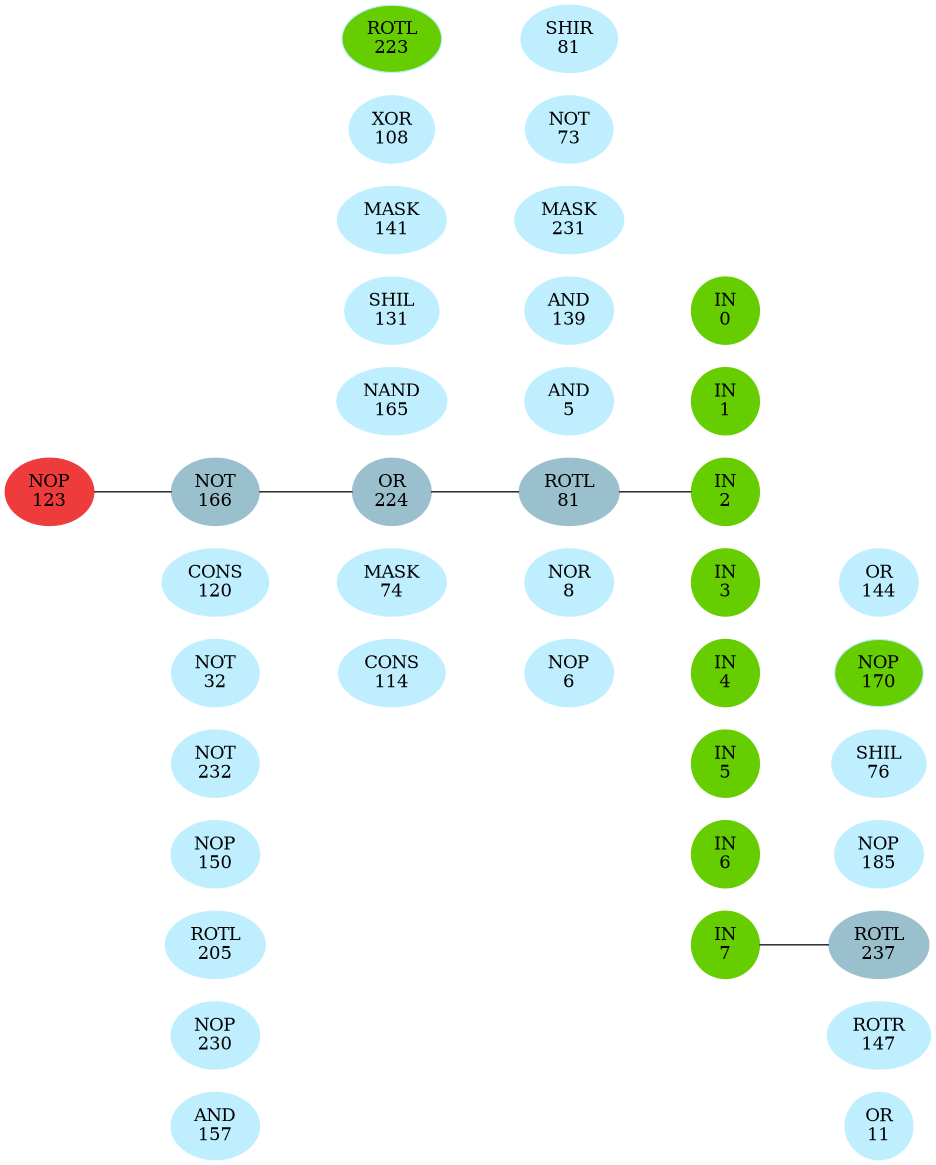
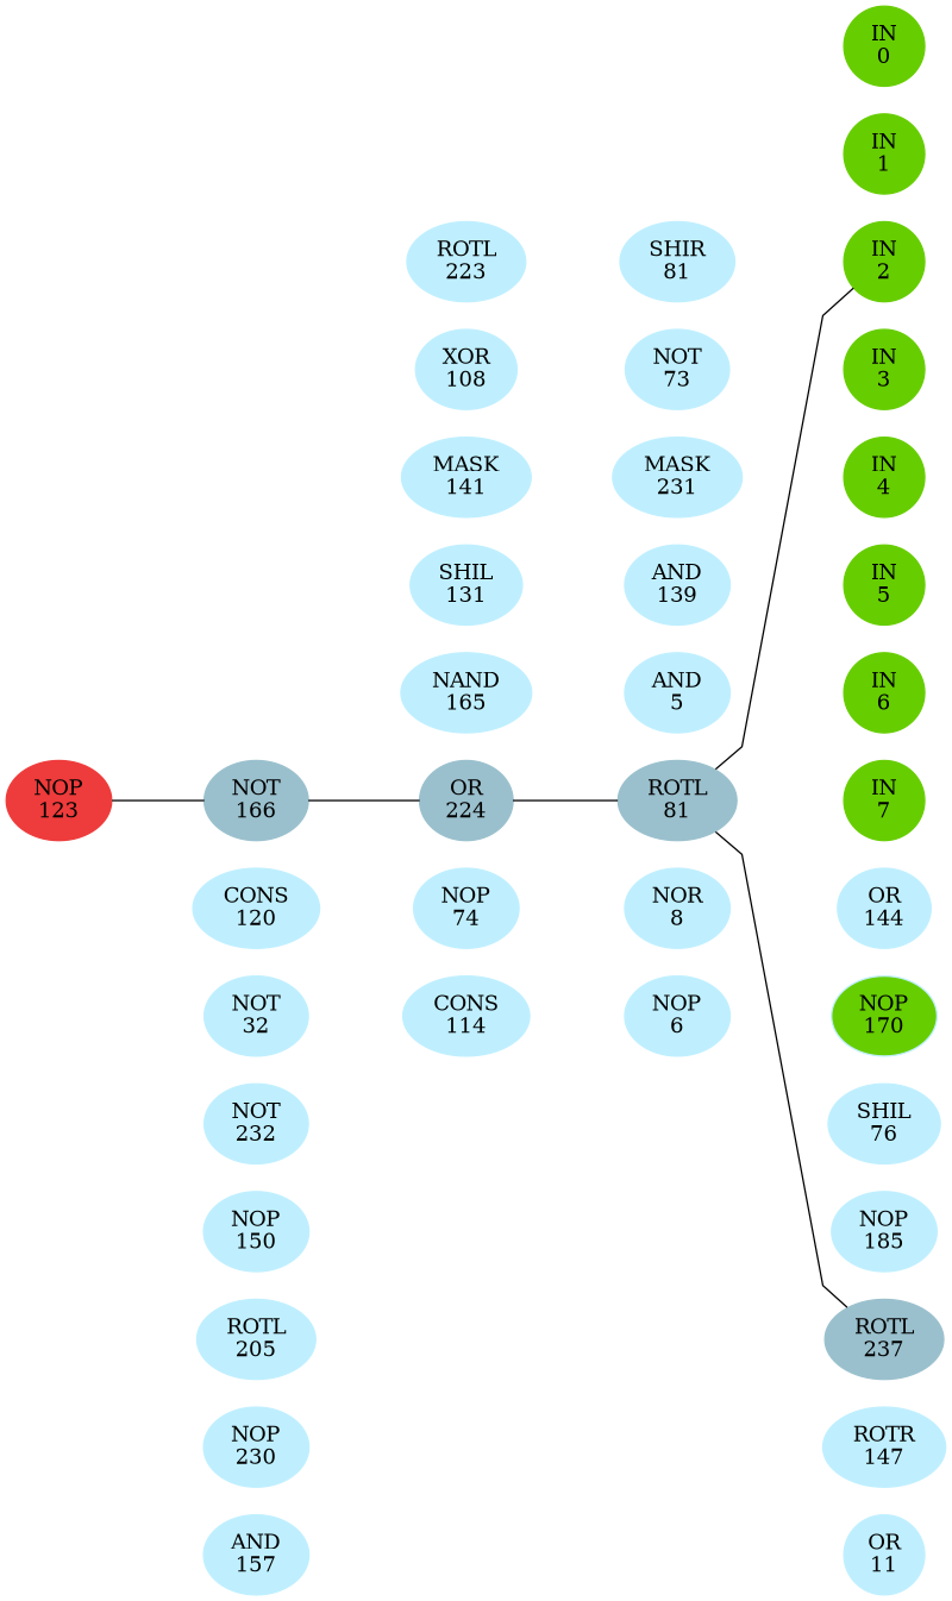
  graph {
    ordering=out
    rankdir=LR
    ranksep=0.75
    splines=polyline
    node [color=lightblue1 style=filled]
    edge [style=invis]
    n1 [color=chartreuse3 label="IN\n0"]
    n2 [color=chartreuse3 label="IN\n1"]
    n3 [color=chartreuse3 label="IN\n2"]
    n4 [color=chartreuse3 label="IN\n3"]
    n5 [color=chartreuse3 label="IN\n4"]
    n6 [color=chartreuse3 label="IN\n5"]
    n7 [color=chartreuse3 label="IN\n6"]
    n8 [color=chartreuse3 label="IN\n7"]
    n9 [label="OR\n144"]
    n10 [fillcolor=chartreuse3 label="NOP\n170"]
    n11 [label="SHIL\n76"]
    n12 [label="NOP\n185"]
    n13 [color=lightblue3 label="ROTL\n237"]
    n14 [label="ROTR\n147"]
    n15 [label="OR\n11"]
    n16 [label="SHIR\n81"]
    n17 [label="NOT\n73"]
    n18 [label="MASK\n231"]
    n19 [label="AND\n139"]
    n20 [label="AND\n5"]
    n21 [color=lightblue3 label="ROTL\n81"]
    n22 [label="NOR\n8"]
    n23 [label="NOP\n6"]
-   n24 [label="ROTL\n223" fillcolor=chartreuse3]
+   n24 [label="ROTL\n223"]
    n25 [label="XOR\n108"]
    n26 [label="MASK\n141"]
    n27 [label="SHIL\n131"]
    n28 [label="NAND\n165"]
    n29 [color=lightblue3 label="OR\n224"]
-   n30 [label="MASK\n74"]
+   n30 [label="NOP\n74"]
    n31 [label="CONS\n114"]
    n32 [color=lightblue3 label="NOT\n166"]
    n33 [label="CONS\n120"]
    n34 [label="NOT\n32"]
    n35 [label="NOT\n232"]
    n36 [label="NOP\n150"]
    n37 [label="ROTL\n205"]
    n38 [label="NOP\n230"]
    n39 [label="AND\n157"]
    n40 [color=brown2 label="NOP\n123"]
    subgraph sub_1 {
      rank=same
      n1
      n2
      n3
      n4
      n5
      n6
      n7
      n8
    }
    subgraph sub_2 {
      rank=same
      n9
      n10
      n11
      n12
      n13
      n14
      n15
    }
    subgraph sub_3 {
      rank=same
      n16
      n17
      n18
      n19
      n20
      n21
      n22
      n23
    }
    subgraph sub_4 {
      rank=same
      n24
      n25
      n26
      n27
      n28
      n29
      n30
      n31
    }
    subgraph sub_5 {
      rank=same
      n32
      n33
      n34
      n35
      n36
      n37
      n38
      n39
    }
    subgraph sub_6 {
      rank=same
      n40
    }
    n1 -- n2
    n2 -- n3
    n3 -- n4
    n4 -- n5
    n5 -- n6
    n6 -- n7
    n7 -- n8
    n9 -- n10
    n10 -- n11
    n11 -- n12
    n12 -- n13
    n13 -- n14
    n14 -- n15
    n16 -- n17
    n17 -- n18
    n18 -- n19
    n19 -- n20
    n20 -- n21
    n21 -- n3 [style=solid]
-   n8 -- n13 [style=solid]
+   n21 -- n13 [style=solid]
    n21 -- n22
    n22 -- n23
    n24 -- n25
    n25 -- n26
    n26 -- n27
    n27 -- n28
    n28 -- n29
    n29 -- n21 [style=solid]
    n29 -- n30
    n30 -- n31
    n32 -- n29 [style=solid]
    n32 -- n33
    n33 -- n34
    n34 -- n35
    n35 -- n36
    n36 -- n37
    n37 -- n38
    n38 -- n39
    n40 -- n32 [style=solid]
    n40 -- n40
  }
